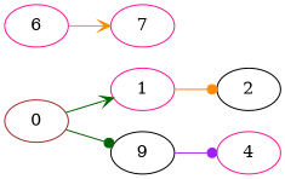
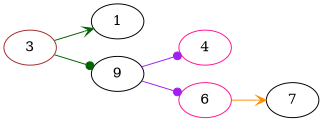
  digraph {
    rankdir=LR
    node [color=black]
    edge [arrowhead=dot color=darkgreen]
-   3 [color=brown label=0]
-   1 [color=deeppink]
+   3 [color=brown]
+   1
    n3 [label=9]
-   2
    4 [color=deeppink]
    6 [color=deeppink]
-   7 [color=deeppink]
+   7
    3 -> 1 [arrowhead=vee]
    3 -> n3
-   1 -> 2 [color=darkorange]
    n3 -> 4 [color=purple]
+   n3 -> 6 [color=purple]
    6 -> 7 [arrowhead=vee color=darkorange]
  }
